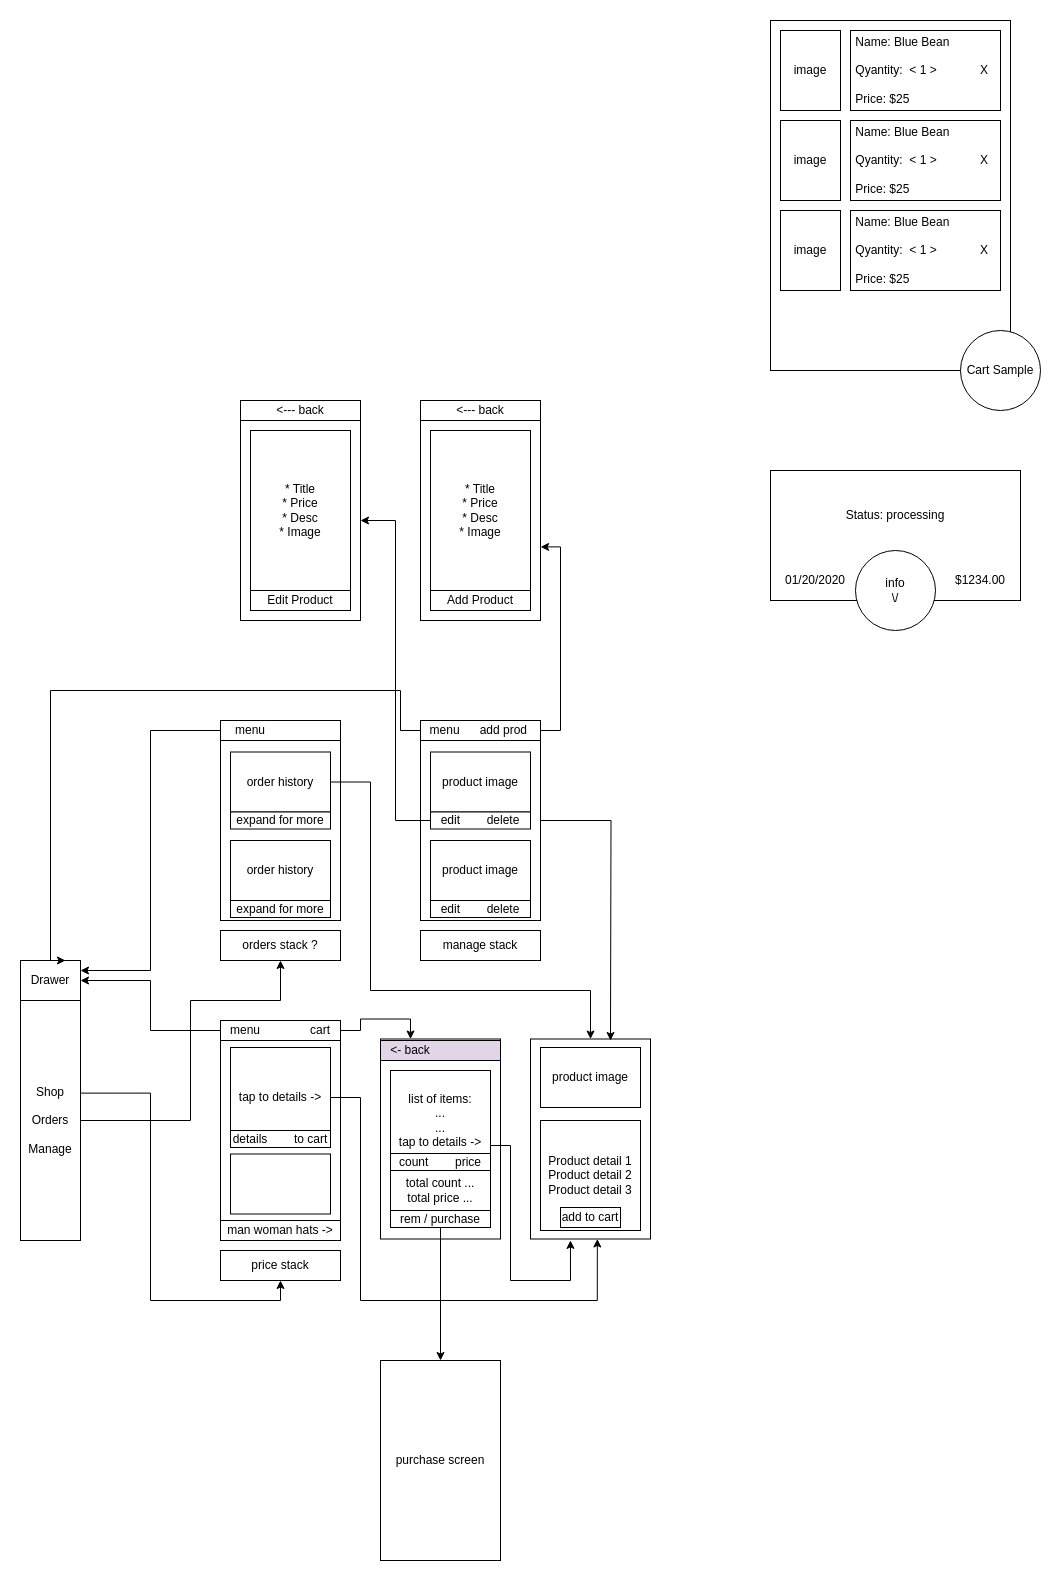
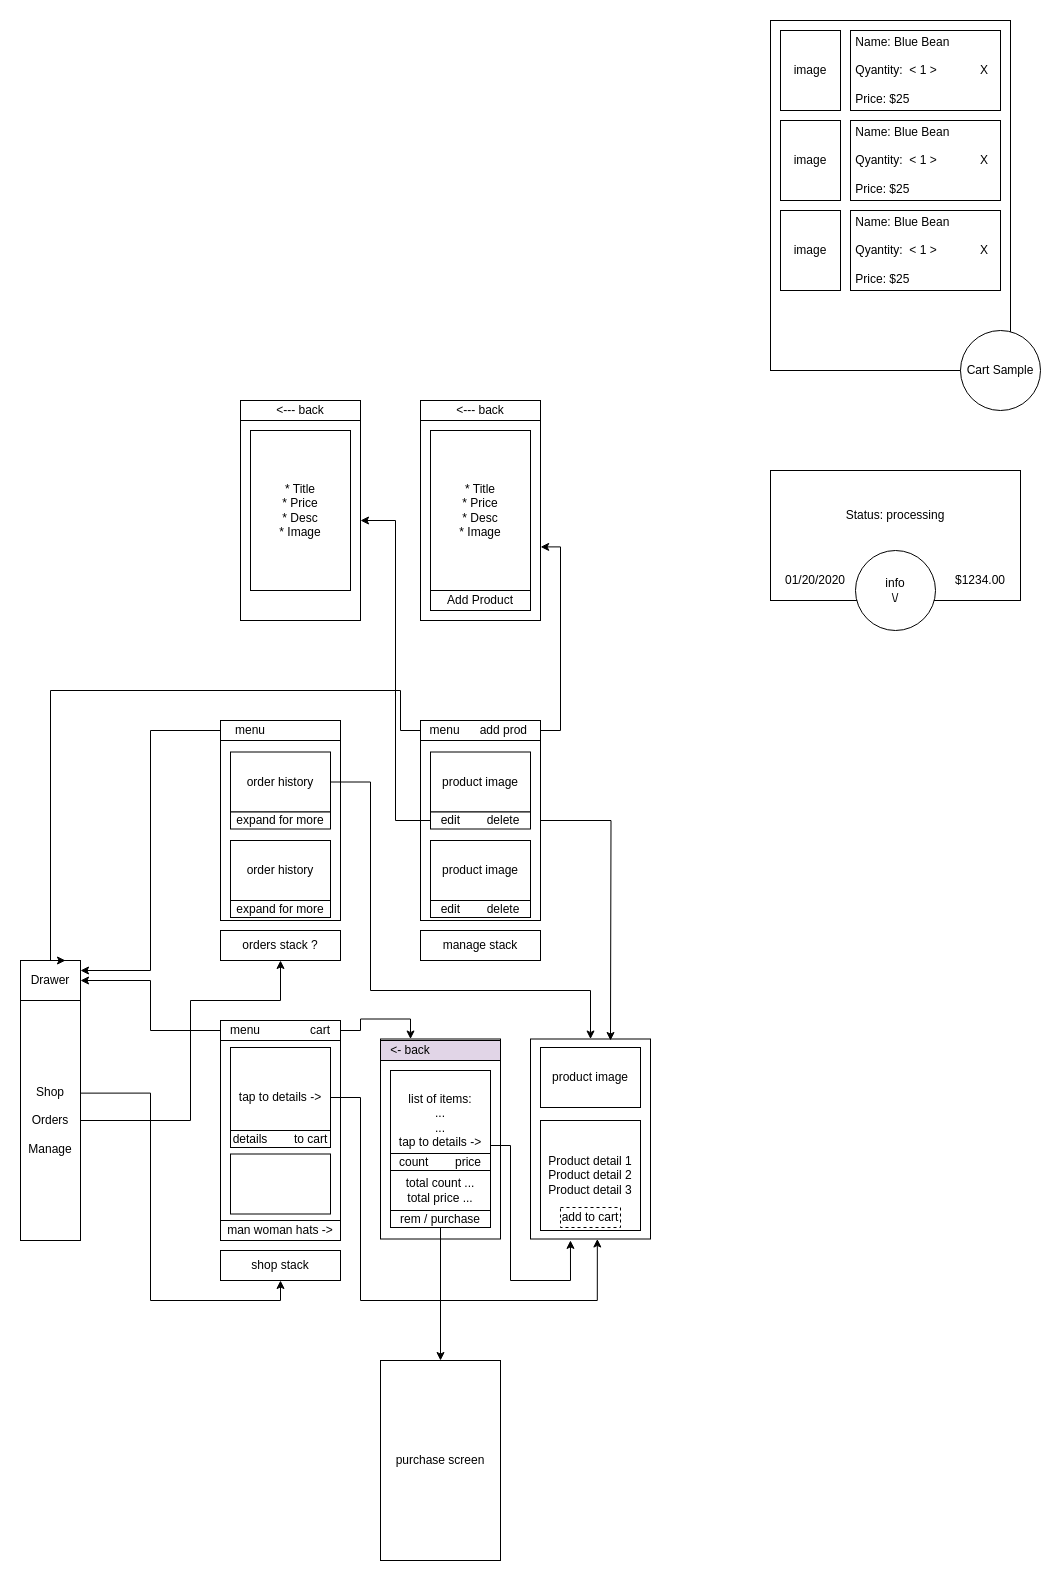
  <mxCell id="0" />
  <mxCell id="1" parent="0" />
  <mxCell id="2" style="edgeStyle=orthogonalEdgeStyle;rounded=0;orthogonalLoop=1;jettySize=auto;html=1;entryX=0.5;entryY=1;entryDx=0;entryDy=0;exitX=1.003;exitY=0.386;exitDx=0;exitDy=0;exitPerimeter=0;" parent="1" source="4" target="16" edge="1"><mxGeometry relative="1" as="geometry" /></mxCell>
  <mxCell id="3" style="edgeStyle=orthogonalEdgeStyle;rounded=0;orthogonalLoop=1;jettySize=auto;html=1;entryX=0.5;entryY=1;entryDx=0;entryDy=0;" parent="1" source="4" target="29" edge="1"><mxGeometry relative="1" as="geometry"><Array as="points"><mxPoint x="190" y="1120" /><mxPoint x="190" y="1000" /><mxPoint x="280" y="1000" /></Array></mxGeometry></mxCell>
  <mxCell id="4" value="Shop&lt;br&gt;&lt;br&gt;Orders&lt;br&gt;&lt;br&gt;Manage" style="rounded=0;whiteSpace=wrap;html=1;" parent="1" vertex="1"><mxGeometry x="20" y="1000" width="60" height="240" as="geometry" /></mxCell>
  <mxCell id="5" value="Drawer" style="rounded=0;whiteSpace=wrap;html=1;" parent="1" vertex="1"><mxGeometry x="20" y="960" width="60" height="40" as="geometry" /></mxCell>
  <mxCell id="6" value="" style="rounded=0;whiteSpace=wrap;html=1;" parent="1" vertex="1"><mxGeometry x="220" y="1040" width="120" height="200" as="geometry" /></mxCell>
  <mxCell id="7" style="edgeStyle=orthogonalEdgeStyle;rounded=0;orthogonalLoop=1;jettySize=auto;html=1;entryX=0.25;entryY=0;entryDx=0;entryDy=0;" parent="1" source="9" target="15" edge="1"><mxGeometry relative="1" as="geometry" /></mxCell>
  <mxCell id="8" style="edgeStyle=orthogonalEdgeStyle;rounded=0;orthogonalLoop=1;jettySize=auto;html=1;entryX=1;entryY=0.5;entryDx=0;entryDy=0;" parent="1" source="9" target="5" edge="1"><mxGeometry relative="1" as="geometry" /></mxCell>
  <mxCell id="9" value="menu&amp;nbsp; &amp;nbsp; &amp;nbsp; &amp;nbsp; &amp;nbsp; &amp;nbsp; &amp;nbsp; &amp;nbsp;cart" style="rounded=0;whiteSpace=wrap;html=1;" parent="1" vertex="1"><mxGeometry x="220" y="1020" width="120" height="20" as="geometry" /></mxCell>
  <mxCell id="10" value="man woman hats -&amp;gt;" style="rounded=0;whiteSpace=wrap;html=1;" parent="1" vertex="1"><mxGeometry x="220" y="1220" width="120" height="20" as="geometry" /></mxCell>
  <mxCell id="11" style="edgeStyle=orthogonalEdgeStyle;rounded=0;orthogonalLoop=1;jettySize=auto;html=1;entryX=0.557;entryY=1;entryDx=0;entryDy=0;entryPerimeter=0;" parent="1" source="12" target="17" edge="1"><mxGeometry relative="1" as="geometry"><Array as="points"><mxPoint x="360" y="1097" /><mxPoint x="360" y="1300" /><mxPoint x="597" y="1300" /></Array></mxGeometry></mxCell>
  <mxCell id="12" value="tap to details -&amp;gt;" style="whiteSpace=wrap;html=1;aspect=fixed;" parent="1" vertex="1"><mxGeometry x="230" y="1047" width="100" height="100" as="geometry" /></mxCell>
  <mxCell id="13" value="" style="rounded=0;whiteSpace=wrap;html=1;" parent="1" vertex="1"><mxGeometry x="230" y="1153.5" width="100" height="60" as="geometry" /></mxCell>
  <mxCell id="14" value="details&amp;nbsp; &amp;nbsp; &amp;nbsp; &amp;nbsp; to cart" style="rounded=0;whiteSpace=wrap;html=1;" parent="1" vertex="1"><mxGeometry x="230" y="1130" width="100" height="17" as="geometry" /></mxCell>
  <mxCell id="15" value="" style="rounded=0;whiteSpace=wrap;html=1;" parent="1" vertex="1"><mxGeometry x="380" y="1038.5" width="120" height="200" as="geometry" /></mxCell>
- <mxCell id="16" value="price stack" style="rounded=0;whiteSpace=wrap;html=1;" parent="1" vertex="1"><mxGeometry x="220" y="1250" width="120" height="30" as="geometry" /></mxCell>
+ <mxCell id="16" value="shop stack" style="rounded=0;whiteSpace=wrap;html=1;" parent="1" vertex="1"><mxGeometry x="220" y="1250" width="120" height="30" as="geometry" /></mxCell>
  <mxCell id="17" value="&lt;div&gt;&lt;br&gt;&lt;/div&gt;" style="rounded=0;whiteSpace=wrap;html=1;align=right;" parent="1" vertex="1"><mxGeometry x="530" y="1038.5" width="120" height="200" as="geometry" /></mxCell>
  <mxCell id="18" value="&amp;lt;- back&amp;nbsp; &amp;nbsp; &amp;nbsp; &amp;nbsp; &amp;nbsp; &amp;nbsp; &amp;nbsp; &amp;nbsp; &amp;nbsp;&amp;nbsp;" style="rounded=0;whiteSpace=wrap;html=1;fillColor=#e1d5e7;" parent="1" vertex="1"><mxGeometry x="380" y="1040" width="120" height="20" as="geometry" /></mxCell>
  <mxCell id="19" style="edgeStyle=orthogonalEdgeStyle;rounded=0;orthogonalLoop=1;jettySize=auto;html=1;entryX=0.333;entryY=1.007;entryDx=0;entryDy=0;entryPerimeter=0;exitX=1;exitY=0.75;exitDx=0;exitDy=0;" parent="1" source="20" target="17" edge="1"><mxGeometry relative="1" as="geometry"><Array as="points"><mxPoint x="510" y="1145" /><mxPoint x="510" y="1280" /><mxPoint x="570" y="1280" /></Array></mxGeometry></mxCell>
  <mxCell id="20" value="list of items:&lt;br&gt;...&lt;br&gt;...&lt;br&gt;tap to details -&amp;gt;&lt;br&gt;" style="whiteSpace=wrap;html=1;aspect=fixed;" parent="1" vertex="1"><mxGeometry x="390" y="1070" width="100" height="100" as="geometry" /></mxCell>
  <mxCell id="21" value="count&amp;nbsp; &amp;nbsp; &amp;nbsp; &amp;nbsp; price" style="rounded=0;whiteSpace=wrap;html=1;" parent="1" vertex="1"><mxGeometry x="390" y="1153" width="100" height="17" as="geometry" /></mxCell>
  <mxCell id="22" value="total count ...&lt;br&gt;total price ..." style="rounded=0;whiteSpace=wrap;html=1;" parent="1" vertex="1"><mxGeometry x="390" y="1170" width="100" height="40" as="geometry" /></mxCell>
  <mxCell id="23" style="edgeStyle=orthogonalEdgeStyle;rounded=0;orthogonalLoop=1;jettySize=auto;html=1;entryX=0.5;entryY=0;entryDx=0;entryDy=0;" parent="1" source="24" target="25" edge="1"><mxGeometry relative="1" as="geometry" /></mxCell>
  <mxCell id="24" value="rem / purchase" style="rounded=0;whiteSpace=wrap;html=1;" parent="1" vertex="1"><mxGeometry x="390" y="1210" width="100" height="17" as="geometry" /></mxCell>
  <mxCell id="25" value="purchase screen&lt;br&gt;" style="rounded=0;whiteSpace=wrap;html=1;" parent="1" vertex="1"><mxGeometry x="380" y="1360" width="120" height="200" as="geometry" /></mxCell>
  <mxCell id="26" value="product image" style="rounded=0;whiteSpace=wrap;html=1;" parent="1" vertex="1"><mxGeometry x="540" y="1047" width="100" height="60" as="geometry" /></mxCell>
  <mxCell id="27" value="&lt;span&gt;Product detail 1&lt;/span&gt;&lt;br&gt;&lt;span&gt;Product detail 2&lt;/span&gt;&lt;br&gt;&lt;span&gt;Product detail 3&lt;/span&gt;" style="rounded=0;whiteSpace=wrap;html=1;" parent="1" vertex="1"><mxGeometry x="540" y="1120" width="100" height="110" as="geometry" /></mxCell>
  <mxCell id="28" value="&lt;div&gt;&lt;br&gt;&lt;/div&gt;" style="rounded=0;whiteSpace=wrap;html=1;align=right;" parent="1" vertex="1"><mxGeometry x="220" y="720" width="120" height="200" as="geometry" /></mxCell>
  <mxCell id="29" value="orders stack ?" style="rounded=0;whiteSpace=wrap;html=1;" parent="1" vertex="1"><mxGeometry x="220" y="930" width="120" height="30" as="geometry" /></mxCell>
  <mxCell id="30" style="edgeStyle=orthogonalEdgeStyle;rounded=0;orthogonalLoop=1;jettySize=auto;html=1;entryX=0.5;entryY=0;entryDx=0;entryDy=0;" parent="1" source="31" target="17" edge="1"><mxGeometry relative="1" as="geometry"><mxPoint x="390" y="970" as="targetPoint" /><Array as="points"><mxPoint x="370" y="782" /><mxPoint x="370" y="990" /><mxPoint x="590" y="990" /></Array></mxGeometry></mxCell>
  <mxCell id="31" value="order history" style="rounded=0;whiteSpace=wrap;html=1;" parent="1" vertex="1"><mxGeometry x="230" y="751.5" width="100" height="60" as="geometry" /></mxCell>
  <mxCell id="32" value="expand for more" style="rounded=0;whiteSpace=wrap;html=1;" parent="1" vertex="1"><mxGeometry x="230" y="811.5" width="100" height="17" as="geometry" /></mxCell>
  <mxCell id="33" value="order history" style="rounded=0;whiteSpace=wrap;html=1;" parent="1" vertex="1"><mxGeometry x="230" y="840" width="100" height="60" as="geometry" /></mxCell>
  <mxCell id="34" value="expand for more" style="rounded=0;whiteSpace=wrap;html=1;" parent="1" vertex="1"><mxGeometry x="230" y="900" width="100" height="17" as="geometry" /></mxCell>
  <mxCell id="35" style="edgeStyle=orthogonalEdgeStyle;rounded=0;orthogonalLoop=1;jettySize=auto;html=1;entryX=1;entryY=0.25;entryDx=0;entryDy=0;" parent="1" source="36" target="5" edge="1"><mxGeometry relative="1" as="geometry" /></mxCell>
  <mxCell id="36" value="menu&amp;nbsp; &amp;nbsp; &amp;nbsp; &amp;nbsp; &amp;nbsp; &amp;nbsp; &amp;nbsp; &amp;nbsp; &amp;nbsp;&amp;nbsp;" style="rounded=0;whiteSpace=wrap;html=1;" parent="1" vertex="1"><mxGeometry x="220" y="720" width="120" height="20" as="geometry" /></mxCell>
- <mxCell id="37" value="add to cart" style="rounded=0;whiteSpace=wrap;html=1;" parent="1" vertex="1"><mxGeometry x="560" y="1207" width="60" height="20" as="geometry" /></mxCell>
+ <mxCell id="37" value="add to cart" style="rounded=0;whiteSpace=wrap;html=1;dashed=1;" parent="1" vertex="1"><mxGeometry x="560" y="1207" width="60" height="20" as="geometry" /></mxCell>
  <mxCell id="38" value="manage stack" style="rounded=0;whiteSpace=wrap;html=1;" parent="1" vertex="1"><mxGeometry x="420" y="930" width="120" height="30" as="geometry" /></mxCell>
  <mxCell id="39" style="edgeStyle=orthogonalEdgeStyle;rounded=0;orthogonalLoop=1;jettySize=auto;html=1;" parent="1" source="40" edge="1"><mxGeometry relative="1" as="geometry"><mxPoint x="610" y="1040" as="targetPoint" /></mxGeometry></mxCell>
  <mxCell id="40" value="&lt;div&gt;&lt;br&gt;&lt;/div&gt;" style="rounded=0;whiteSpace=wrap;html=1;align=right;" parent="1" vertex="1"><mxGeometry x="420" y="720" width="120" height="200" as="geometry" /></mxCell>
  <mxCell id="41" style="edgeStyle=orthogonalEdgeStyle;rounded=0;orthogonalLoop=1;jettySize=auto;html=1;entryX=0.75;entryY=0;entryDx=0;entryDy=0;" parent="1" source="43" target="5" edge="1"><mxGeometry relative="1" as="geometry"><Array as="points"><mxPoint x="400" y="730" /><mxPoint x="400" y="690" /><mxPoint x="50" y="690" /><mxPoint x="50" y="960" /></Array></mxGeometry></mxCell>
  <mxCell id="42" style="edgeStyle=orthogonalEdgeStyle;rounded=0;orthogonalLoop=1;jettySize=auto;html=1;entryX=1.001;entryY=0.632;entryDx=0;entryDy=0;entryPerimeter=0;" parent="1" target="50" edge="1"><mxGeometry relative="1" as="geometry"><mxPoint x="540" y="730" as="sourcePoint" /><Array as="points"><mxPoint x="560" y="730" /><mxPoint x="560" y="546" /></Array></mxGeometry></mxCell>
  <mxCell id="43" value="&amp;nbsp; menu&amp;nbsp;&amp;nbsp; &amp;nbsp; &amp;nbsp;add prod&amp;nbsp; &amp;nbsp;" style="rounded=0;whiteSpace=wrap;html=1;" parent="1" vertex="1"><mxGeometry x="420" y="720" width="120" height="20" as="geometry" /></mxCell>
  <mxCell id="44" style="edgeStyle=orthogonalEdgeStyle;rounded=0;orthogonalLoop=1;jettySize=auto;html=1;entryX=0.71;entryY=-0.006;entryDx=0;entryDy=0;entryPerimeter=0;strokeColor=none;" parent="1" source="45" target="17" edge="1"><mxGeometry relative="1" as="geometry"><Array as="points"><mxPoint x="570" y="782" /><mxPoint x="570" y="925" /><mxPoint x="615" y="925" /></Array></mxGeometry></mxCell>
  <mxCell id="45" value="product image" style="rounded=0;whiteSpace=wrap;html=1;" parent="1" vertex="1"><mxGeometry x="430" y="751.5" width="100" height="60" as="geometry" /></mxCell>
  <mxCell id="46" style="edgeStyle=orthogonalEdgeStyle;rounded=0;orthogonalLoop=1;jettySize=auto;html=1;entryX=1;entryY=0.5;entryDx=0;entryDy=0;" parent="1" source="47" target="54" edge="1"><mxGeometry relative="1" as="geometry" /></mxCell>
  <mxCell id="47" value="edit&amp;nbsp; &amp;nbsp; &amp;nbsp; &amp;nbsp; delete" style="rounded=0;whiteSpace=wrap;html=1;" parent="1" vertex="1"><mxGeometry x="430" y="811.5" width="100" height="17" as="geometry" /></mxCell>
  <mxCell id="48" value="product image" style="rounded=0;whiteSpace=wrap;html=1;" parent="1" vertex="1"><mxGeometry x="430" y="840" width="100" height="60" as="geometry" /></mxCell>
  <mxCell id="49" value="edit&amp;nbsp; &amp;nbsp; &amp;nbsp; &amp;nbsp; delete" style="rounded=0;whiteSpace=wrap;html=1;" parent="1" vertex="1"><mxGeometry x="430" y="900" width="100" height="17" as="geometry" /></mxCell>
  <mxCell id="50" value="&lt;div&gt;&lt;br&gt;&lt;/div&gt;" style="rounded=0;whiteSpace=wrap;html=1;align=right;" parent="1" vertex="1"><mxGeometry x="420" y="420" width="120" height="200" as="geometry" /></mxCell>
  <mxCell id="51" value="* Title&lt;br&gt;* Price&lt;br&gt;* Desc&lt;br&gt;* Image&lt;br&gt;" style="rounded=0;whiteSpace=wrap;html=1;" parent="1" vertex="1"><mxGeometry x="430" y="430" width="100" height="160" as="geometry" /></mxCell>
  <mxCell id="52" value="Add Product" style="rounded=0;whiteSpace=wrap;html=1;" parent="1" vertex="1"><mxGeometry x="430" y="590" width="100" height="20" as="geometry" /></mxCell>
  <mxCell id="53" value="&amp;lt;--- back" style="rounded=0;whiteSpace=wrap;html=1;" parent="1" vertex="1"><mxGeometry x="420" y="400" width="120" height="20" as="geometry" /></mxCell>
  <mxCell id="54" value="&lt;div&gt;&lt;br&gt;&lt;/div&gt;" style="rounded=0;whiteSpace=wrap;html=1;align=right;" parent="1" vertex="1"><mxGeometry x="240" y="420" width="120" height="200" as="geometry" /></mxCell>
  <mxCell id="55" value="&amp;lt;--- back" style="rounded=0;whiteSpace=wrap;html=1;" parent="1" vertex="1"><mxGeometry x="240" y="400" width="120" height="20" as="geometry" /></mxCell>
  <mxCell id="56" value="* Title&lt;br&gt;* Price&lt;br&gt;* Desc&lt;br&gt;* Image&lt;br&gt;" style="rounded=0;whiteSpace=wrap;html=1;" parent="1" vertex="1"><mxGeometry x="250" y="430" width="100" height="160" as="geometry" /></mxCell>
- <mxCell id="57" value="Edit Product" style="rounded=0;whiteSpace=wrap;html=1;" parent="1" vertex="1"><mxGeometry x="250" y="590" width="100" height="20" as="geometry" /></mxCell>
  <mxCell id="58" value="" style="rounded=0;whiteSpace=wrap;html=1;" parent="1" vertex="1"><mxGeometry x="770" y="20" width="240" height="350" as="geometry" /></mxCell>
  <mxCell id="59" value="image" style="rounded=0;whiteSpace=wrap;html=1;" parent="1" vertex="1"><mxGeometry x="780" y="30" width="60" height="80" as="geometry" /></mxCell>
  <mxCell id="60" value="&amp;nbsp;Name: Blue Bean&lt;br&gt;&lt;br&gt;&lt;div&gt;&lt;span&gt;&amp;nbsp;Qyantity:&amp;nbsp; &amp;lt; 1 &amp;gt;&amp;nbsp; &amp;nbsp; &amp;nbsp; &amp;nbsp; &amp;nbsp; &amp;nbsp; &amp;nbsp;X&lt;/span&gt;&lt;/div&gt;&lt;br&gt;&lt;div&gt;&lt;span&gt;&amp;nbsp;Price: $25&lt;/span&gt;&lt;/div&gt;" style="rounded=0;whiteSpace=wrap;html=1;align=left;" parent="1" vertex="1"><mxGeometry x="850" y="30" width="150" height="80" as="geometry" /></mxCell>
  <mxCell id="61" value="image" style="rounded=0;whiteSpace=wrap;html=1;" parent="1" vertex="1"><mxGeometry x="780" y="120" width="60" height="80" as="geometry" /></mxCell>
  <mxCell id="62" value="&amp;nbsp;Name: Blue Bean&lt;br&gt;&lt;br&gt;&lt;div&gt;&lt;span&gt;&amp;nbsp;Qyantity:&amp;nbsp; &amp;lt; 1 &amp;gt;&amp;nbsp; &amp;nbsp; &amp;nbsp; &amp;nbsp; &amp;nbsp; &amp;nbsp; &amp;nbsp;X&lt;/span&gt;&lt;/div&gt;&lt;br&gt;&lt;div&gt;&lt;span&gt;&amp;nbsp;Price: $25&lt;/span&gt;&lt;/div&gt;" style="rounded=0;whiteSpace=wrap;html=1;align=left;" parent="1" vertex="1"><mxGeometry x="850" y="120" width="150" height="80" as="geometry" /></mxCell>
  <mxCell id="63" value="image" style="rounded=0;whiteSpace=wrap;html=1;" parent="1" vertex="1"><mxGeometry x="780" y="210" width="60" height="80" as="geometry" /></mxCell>
  <mxCell id="64" value="&amp;nbsp;Name: Blue Bean&lt;br&gt;&lt;br&gt;&lt;div&gt;&lt;span&gt;&amp;nbsp;Qyantity:&amp;nbsp; &amp;lt; 1 &amp;gt;&amp;nbsp; &amp;nbsp; &amp;nbsp; &amp;nbsp; &amp;nbsp; &amp;nbsp; &amp;nbsp;X&lt;/span&gt;&lt;/div&gt;&lt;br&gt;&lt;div&gt;&lt;span&gt;&amp;nbsp;Price: $25&lt;/span&gt;&lt;/div&gt;" style="rounded=0;whiteSpace=wrap;html=1;align=left;" parent="1" vertex="1"><mxGeometry x="850" y="210" width="150" height="80" as="geometry" /></mxCell>
  <mxCell id="65" value="&lt;span&gt;Cart Sample&lt;/span&gt;" style="ellipse;whiteSpace=wrap;html=1;aspect=fixed;" parent="1" vertex="1"><mxGeometry x="960" y="330" width="80" height="80" as="geometry" /></mxCell>
  <mxCell id="66" value="" style="rounded=0;whiteSpace=wrap;html=1;" vertex="1" parent="1"><mxGeometry x="770" y="470" width="250" height="130" as="geometry" /></mxCell>
  <mxCell id="67" value="info&lt;br&gt;\/" style="ellipse;whiteSpace=wrap;html=1;aspect=fixed;" vertex="1" parent="1"><mxGeometry x="855" y="550" width="80" height="80" as="geometry" /></mxCell>
  <mxCell id="68" value="$1234.00" style="text;html=1;strokeColor=none;fillColor=none;align=center;verticalAlign=middle;whiteSpace=wrap;rounded=0;" vertex="1" parent="1"><mxGeometry x="940" y="560" width="80" height="40" as="geometry" /></mxCell>
  <mxCell id="69" value="01/20/2020" style="text;html=1;strokeColor=none;fillColor=none;align=center;verticalAlign=middle;whiteSpace=wrap;rounded=0;" vertex="1" parent="1"><mxGeometry x="775" y="560" width="80" height="40" as="geometry" /></mxCell>
  <mxCell id="70" value="Status: processing" style="text;html=1;strokeColor=none;fillColor=none;align=center;verticalAlign=middle;whiteSpace=wrap;rounded=0;" vertex="1" parent="1"><mxGeometry x="840" y="480" width="110" height="70" as="geometry" /></mxCell>
